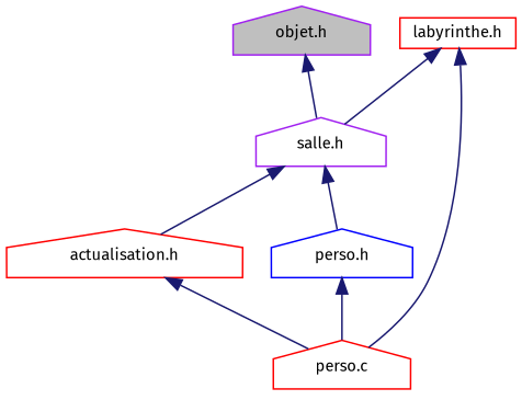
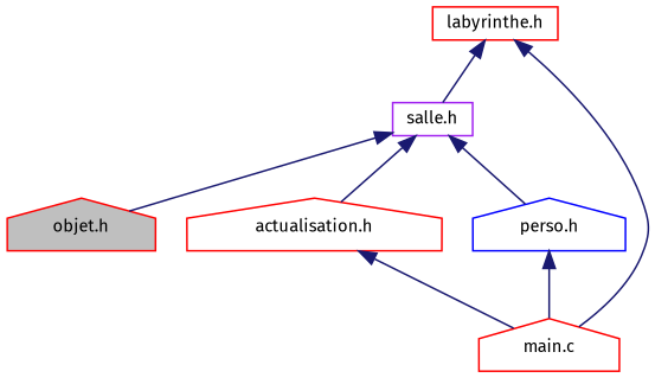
  digraph {
    fontname="Fira Sans"
    node [color=red fillcolor=white fontname="Fira Sans" fontsize=10 shape=house style=filled]
    edge [color=midnightblue dir=back fontname="Fira Sans" fontsize=10 labelfontname=Helvetica labelfontsize=10 style=solid]
-   n1 [color=purple fillcolor=grey75 fontcolor=black height=0.2 label="objet.h" width=0.4]
-   n2 [color=purple height=0.2 label="salle.h" width=0.4]
+   n1 [fillcolor=grey75 fontcolor=black height=0.2 label="objet.h" width=0.4]
+   n2 [color=purple height=0.2 label="salle.h" shape=box width=0.4]
    n3 [height=0.2 label="actualisation.h" width=0.4]
    n4 [color=blue height=0.2 label="perso.h" width=0.4]
-   n5 [height=0.2 label="perso.c" width=0.4]
+   n5 [height=0.2 label="main.c" width=0.4]
    n6 [height=0.2 label="labyrinthe.h" shape=box width=0.4]
-   n1 -> n2
+   n2 -> n1
    n2 -> n3
    n2 -> n4
    n3 -> n5
    n4 -> n5
    n6 -> n2
    n6 -> n5
  }
